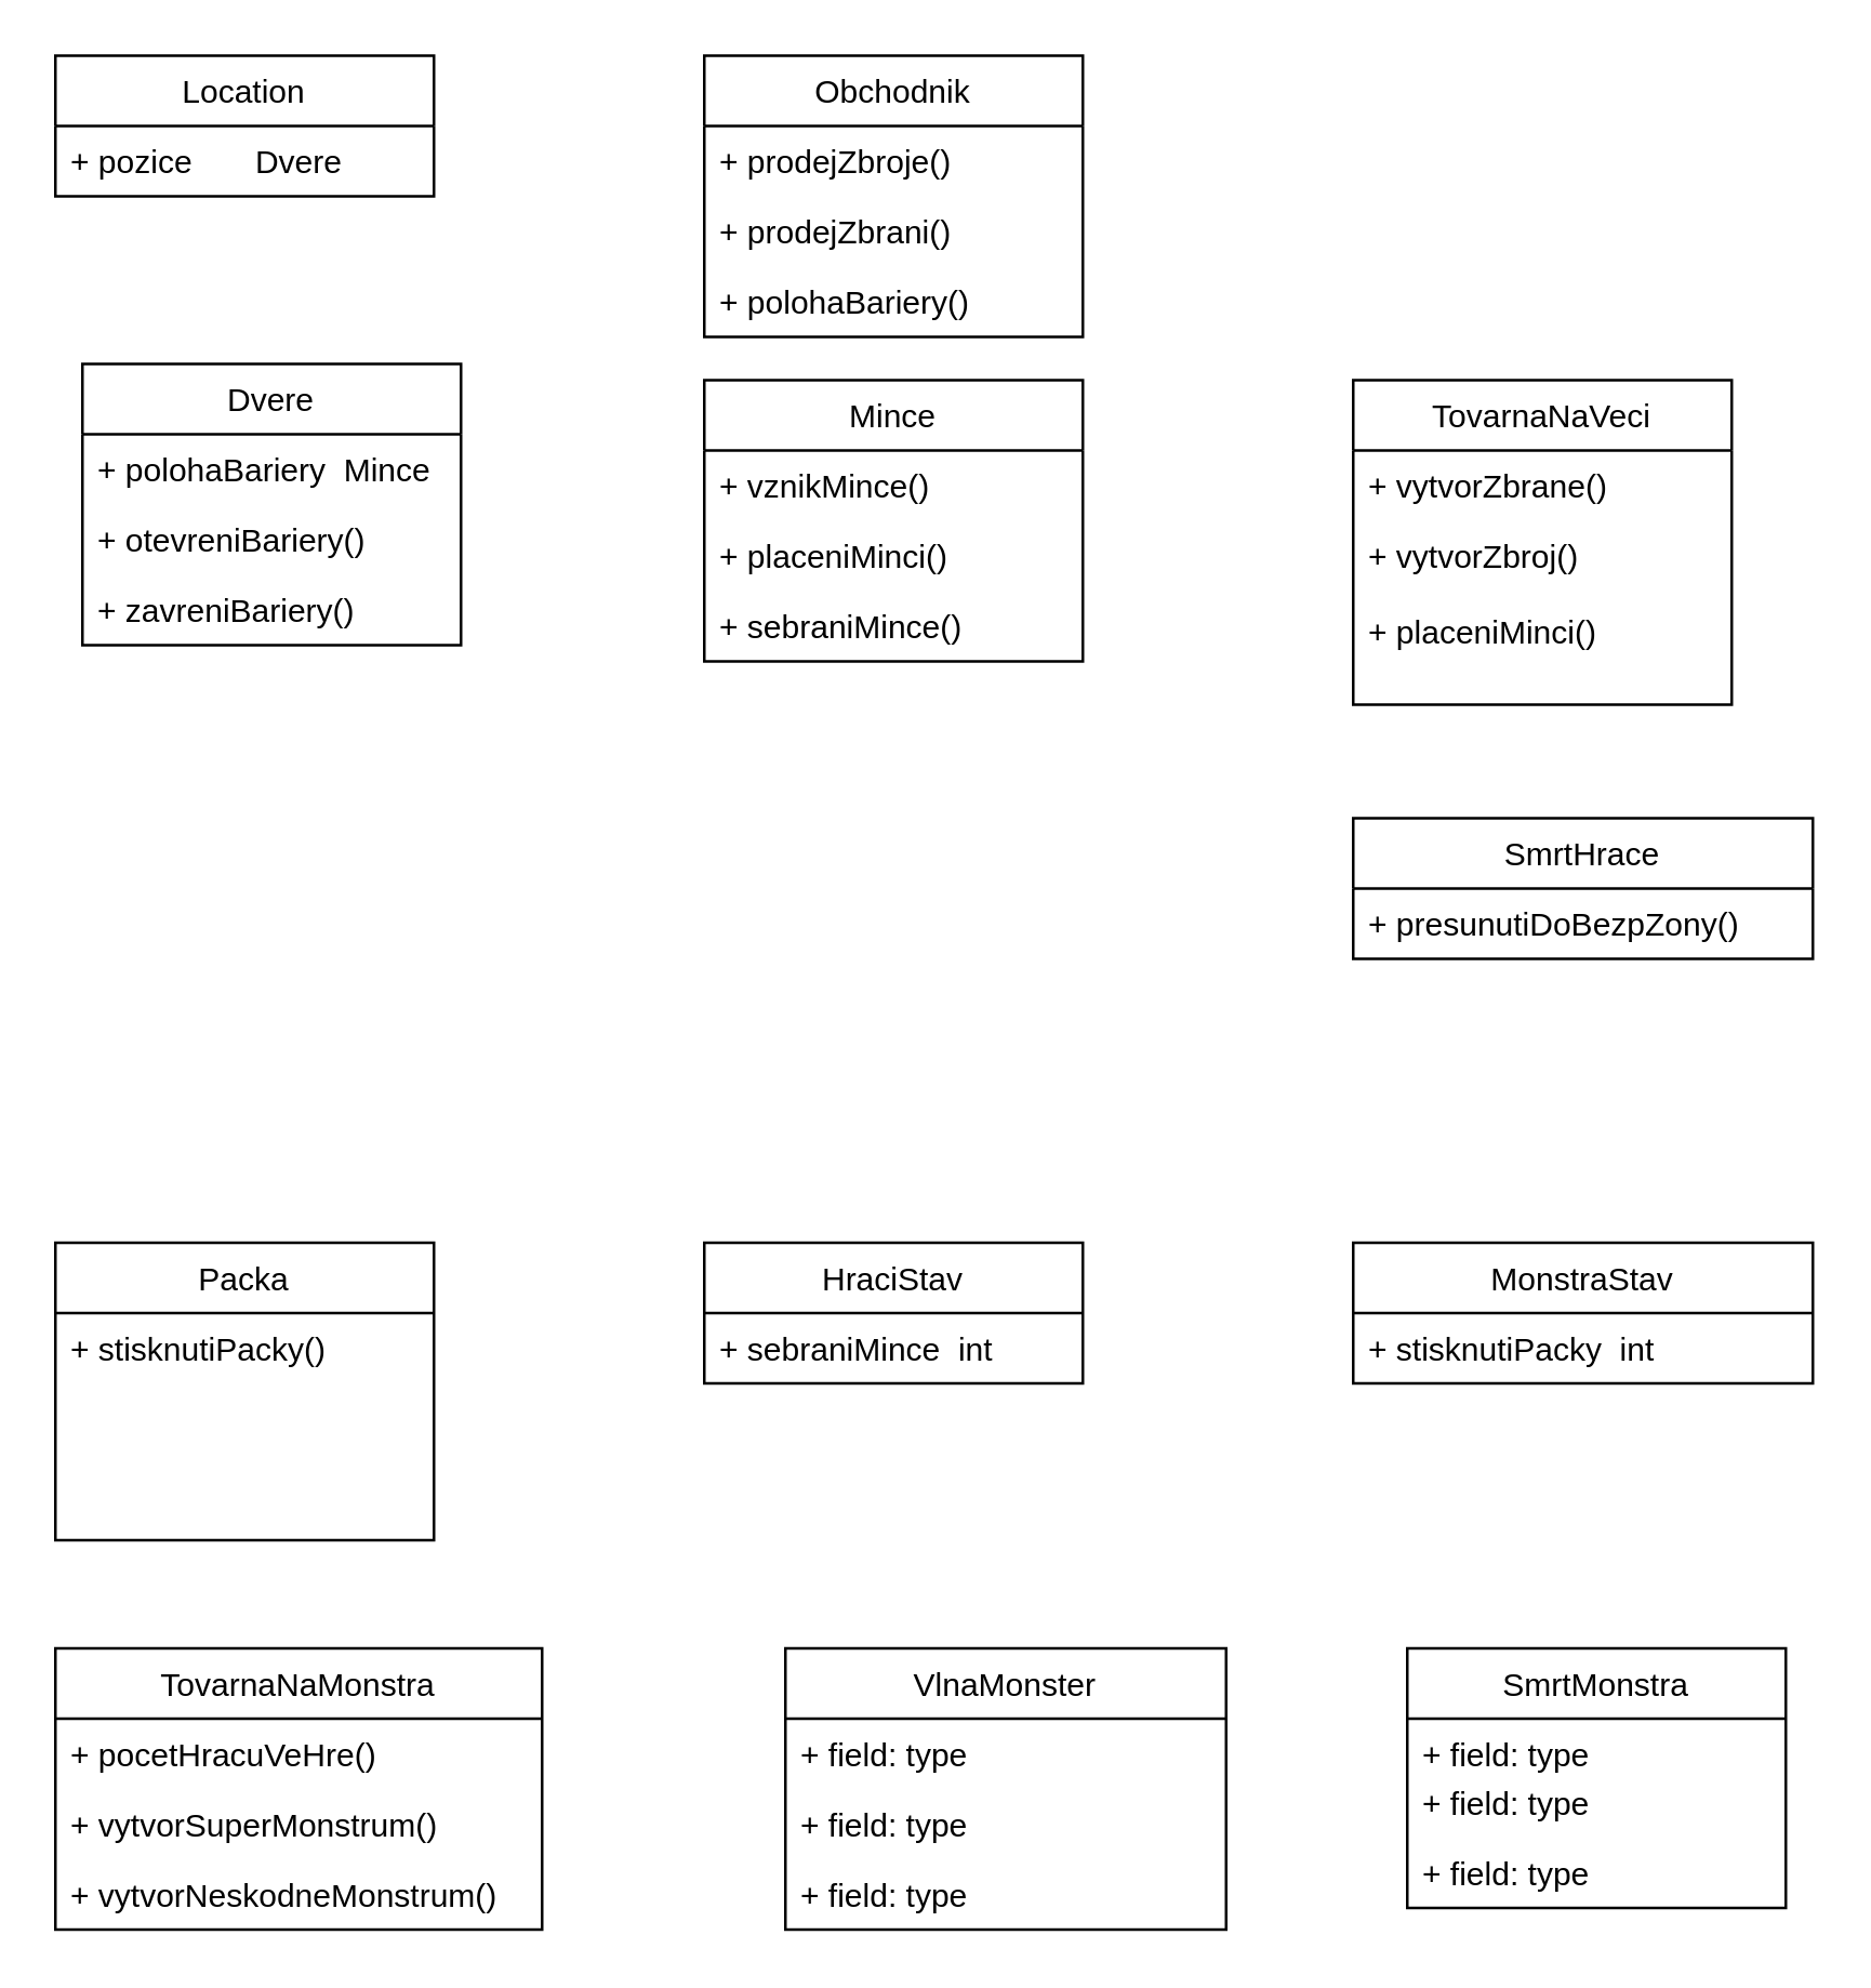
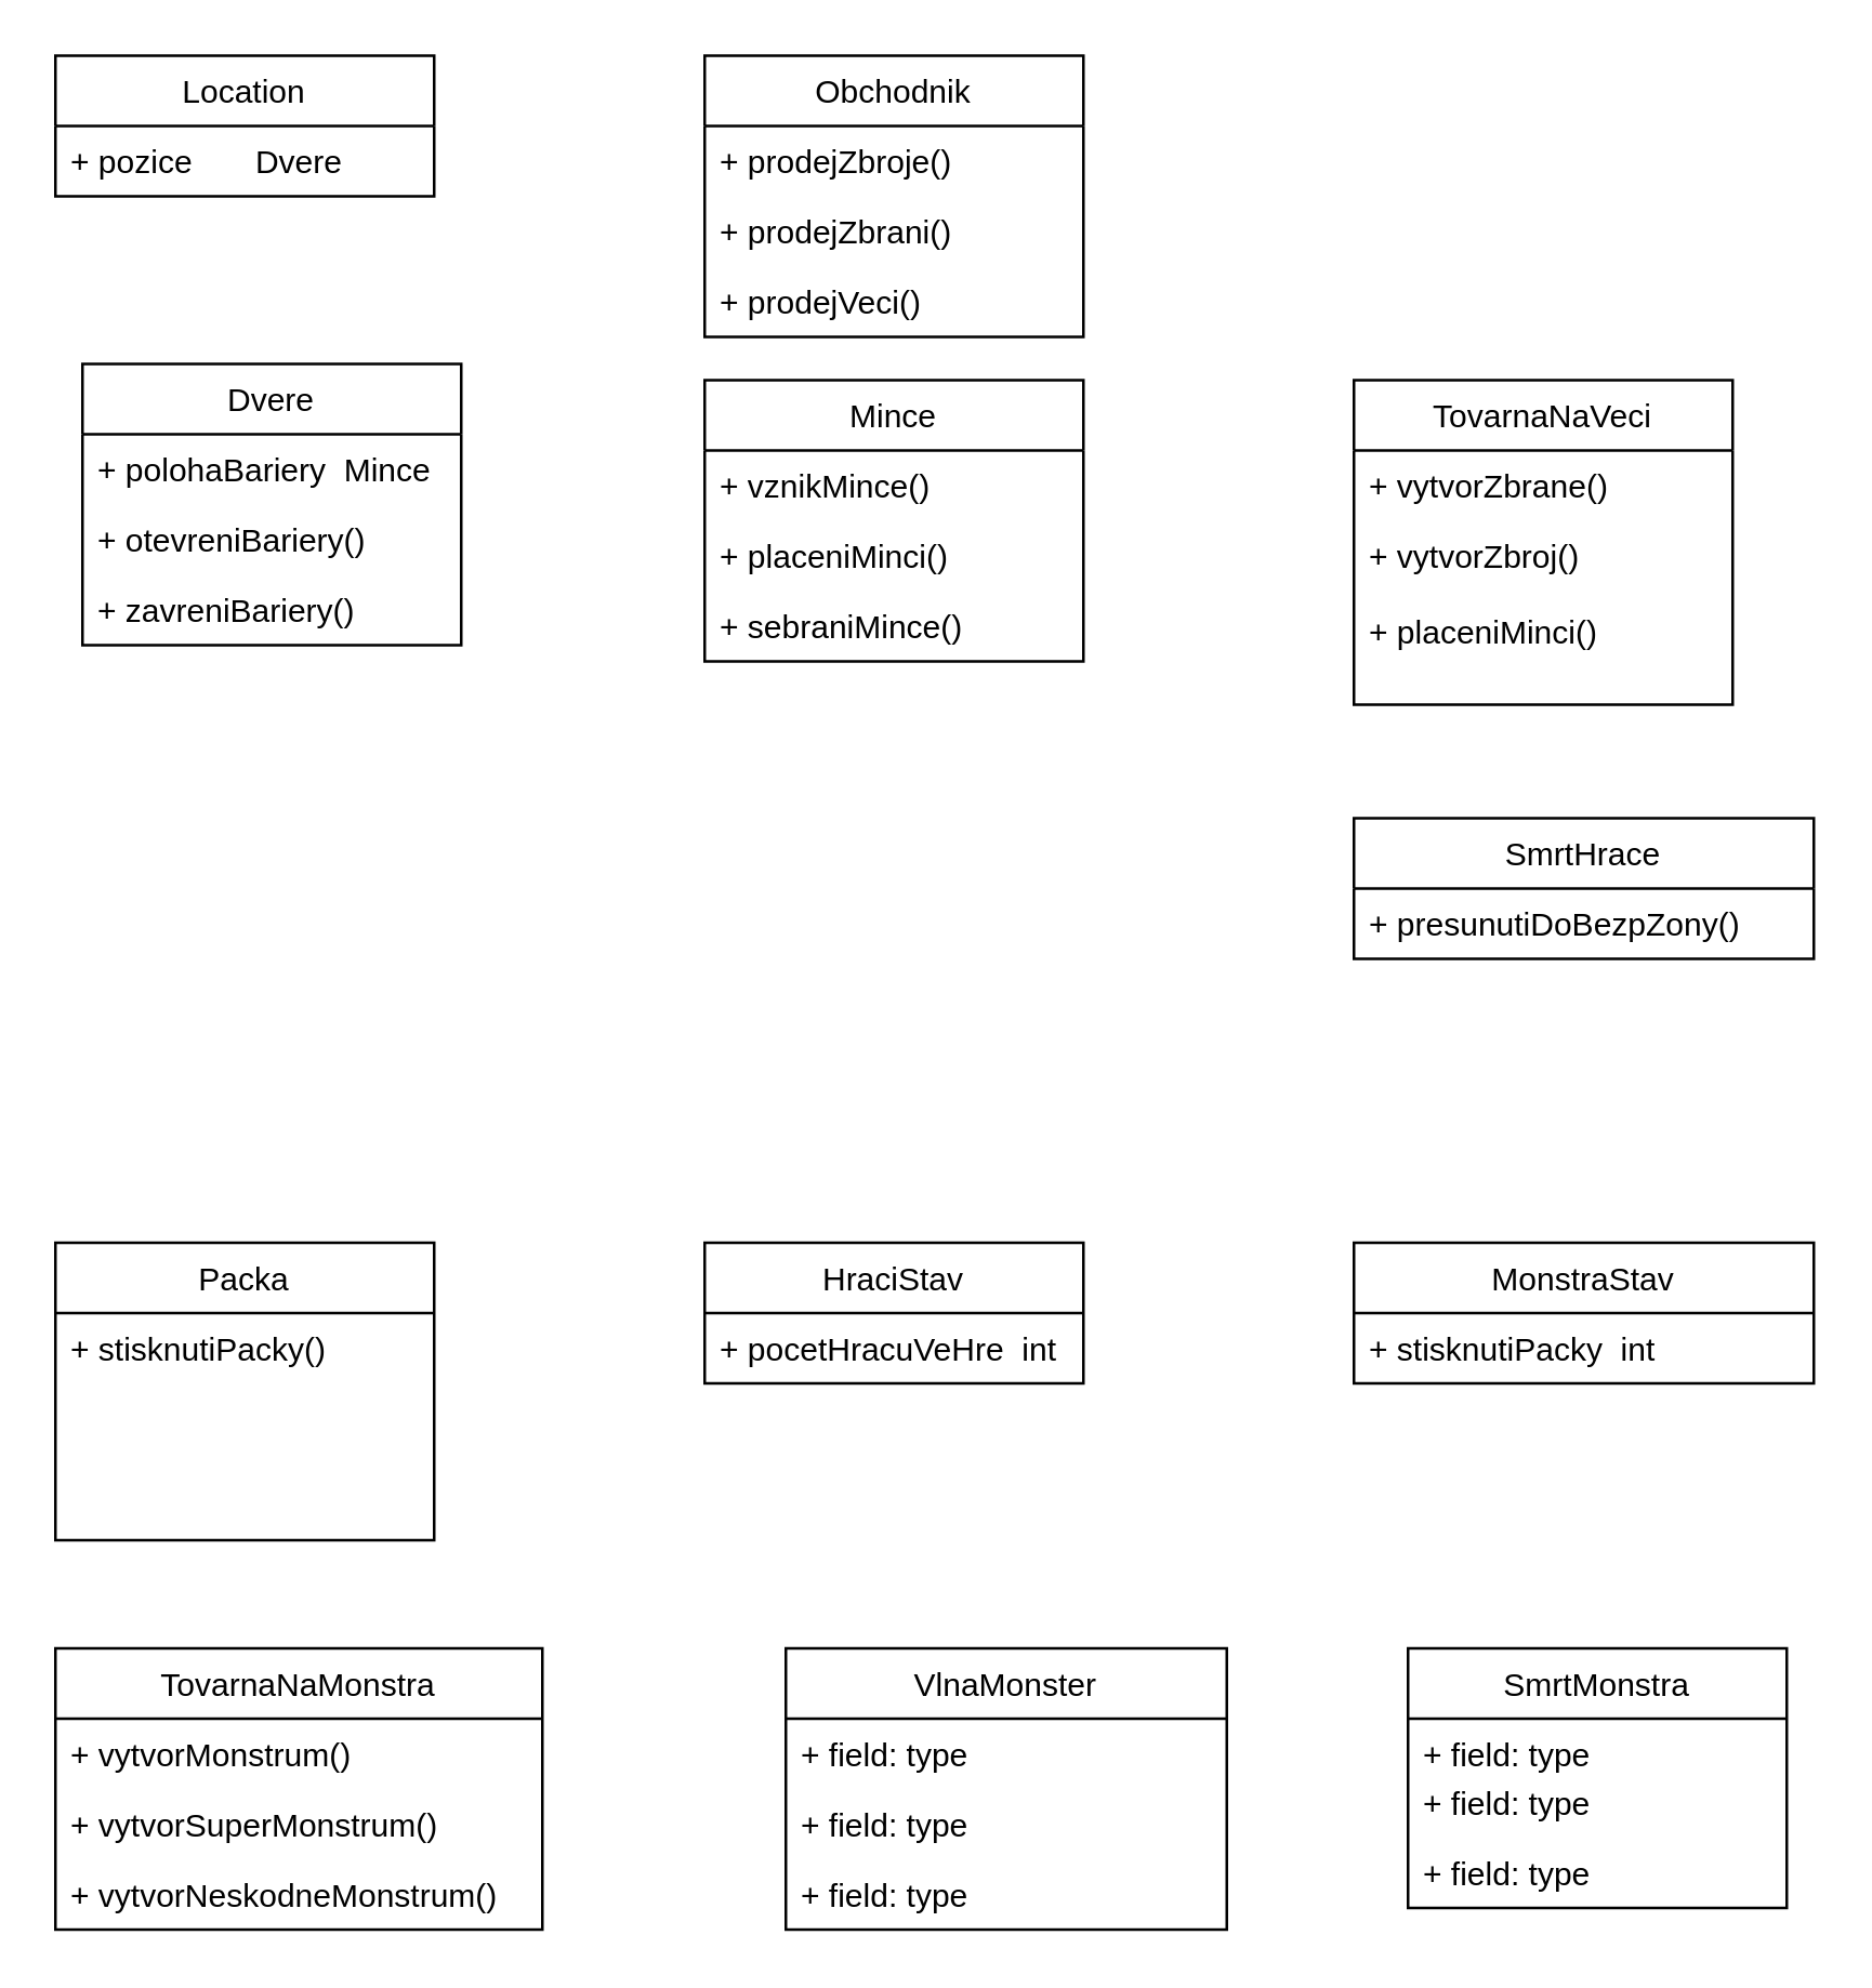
  <mxCell id="0" />
  <mxCell id="1" parent="0" />
  <mxCell id="2" value="Mince" style="swimlane;fontStyle=0;childLayout=stackLayout;horizontal=1;startSize=26;fillColor=none;horizontalStack=0;resizeParent=1;resizeParentMax=0;resizeLast=0;collapsible=1;marginBottom=0;" parent="1" vertex="1"><mxGeometry x="260" y="140" width="140" height="104" as="geometry" /></mxCell>
  <mxCell id="3" value="+ vznikMince()" style="text;strokeColor=none;fillColor=none;align=left;verticalAlign=top;spacingLeft=4;spacingRight=4;overflow=hidden;rotatable=0;points=[[0,0.5],[1,0.5]];portConstraint=eastwest;" parent="2" vertex="1"><mxGeometry y="26" width="140" height="26" as="geometry" /></mxCell>
  <mxCell id="4" value="+ placeniMinci()" style="text;strokeColor=none;fillColor=none;align=left;verticalAlign=top;spacingLeft=4;spacingRight=4;overflow=hidden;rotatable=0;points=[[0,0.5],[1,0.5]];portConstraint=eastwest;" parent="2" vertex="1"><mxGeometry y="52" width="140" height="26" as="geometry" /></mxCell>
  <mxCell id="5" value="+ sebraniMince()" style="text;strokeColor=none;fillColor=none;align=left;verticalAlign=top;spacingLeft=4;spacingRight=4;overflow=hidden;rotatable=0;points=[[0,0.5],[1,0.5]];portConstraint=eastwest;" parent="2" vertex="1"><mxGeometry y="78" width="140" height="26" as="geometry" /></mxCell>
  <mxCell id="6" value="TovarnaNaMonstra" style="swimlane;fontStyle=0;childLayout=stackLayout;horizontal=1;startSize=26;fillColor=none;horizontalStack=0;resizeParent=1;resizeParentMax=0;resizeLast=0;collapsible=1;marginBottom=0;" parent="1" vertex="1"><mxGeometry x="20" y="609" width="180" height="104" as="geometry" /></mxCell>
- <mxCell id="7" value="+ pocetHracuVeHre()&#10;" style="text;strokeColor=none;fillColor=none;align=left;verticalAlign=top;spacingLeft=4;spacingRight=4;overflow=hidden;rotatable=0;points=[[0,0.5],[1,0.5]];portConstraint=eastwest;" parent="6" vertex="1"><mxGeometry y="26" width="180" height="26" as="geometry" /></mxCell>
+ <mxCell id="7" value="+ vytvorMonstrum()&#10;" style="text;strokeColor=none;fillColor=none;align=left;verticalAlign=top;spacingLeft=4;spacingRight=4;overflow=hidden;rotatable=0;points=[[0,0.5],[1,0.5]];portConstraint=eastwest;" parent="6" vertex="1"><mxGeometry y="26" width="180" height="26" as="geometry" /></mxCell>
  <mxCell id="8" value="+ vytvorSuperMonstrum()" style="text;strokeColor=none;fillColor=none;align=left;verticalAlign=top;spacingLeft=4;spacingRight=4;overflow=hidden;rotatable=0;points=[[0,0.5],[1,0.5]];portConstraint=eastwest;" parent="6" vertex="1"><mxGeometry y="52" width="180" height="26" as="geometry" /></mxCell>
  <mxCell id="9" value="+ vytvorNeskodneMonstrum()" style="text;strokeColor=none;fillColor=none;align=left;verticalAlign=top;spacingLeft=4;spacingRight=4;overflow=hidden;rotatable=0;points=[[0,0.5],[1,0.5]];portConstraint=eastwest;" parent="6" vertex="1"><mxGeometry y="78" width="180" height="26" as="geometry" /></mxCell>
  <mxCell id="10" value="Location" style="swimlane;fontStyle=0;childLayout=stackLayout;horizontal=1;startSize=26;fillColor=none;horizontalStack=0;resizeParent=1;resizeParentMax=0;resizeLast=0;collapsible=1;marginBottom=0;" parent="1" vertex="1"><mxGeometry x="20" y="20" width="140" height="52" as="geometry" /></mxCell>
  <mxCell id="11" value="+ pozice       Dvere" style="text;strokeColor=none;fillColor=none;align=left;verticalAlign=top;spacingLeft=4;spacingRight=4;overflow=hidden;rotatable=0;points=[[0,0.5],[1,0.5]];portConstraint=eastwest;" parent="10" vertex="1"><mxGeometry y="26" width="140" height="26" as="geometry" /></mxCell>
  <mxCell id="12" value="SmrtMonstra" style="swimlane;fontStyle=0;childLayout=stackLayout;horizontal=1;startSize=26;fillColor=none;horizontalStack=0;resizeParent=1;resizeParentMax=0;resizeLast=0;collapsible=1;marginBottom=0;" parent="1" vertex="1"><mxGeometry x="520" y="609" width="140" height="96" as="geometry" /></mxCell>
  <mxCell id="13" value="+ field: type" style="text;strokeColor=none;fillColor=none;align=left;verticalAlign=top;spacingLeft=4;spacingRight=4;overflow=hidden;rotatable=0;points=[[0,0.5],[1,0.5]];portConstraint=eastwest;" parent="12" vertex="1"><mxGeometry y="26" width="140" height="18" as="geometry" /></mxCell>
  <mxCell id="14" value="+ field: type" style="text;strokeColor=none;fillColor=none;align=left;verticalAlign=top;spacingLeft=4;spacingRight=4;overflow=hidden;rotatable=0;points=[[0,0.5],[1,0.5]];portConstraint=eastwest;" parent="12" vertex="1"><mxGeometry y="44" width="140" height="26" as="geometry" /></mxCell>
  <mxCell id="15" value="+ field: type" style="text;strokeColor=none;fillColor=none;align=left;verticalAlign=top;spacingLeft=4;spacingRight=4;overflow=hidden;rotatable=0;points=[[0,0.5],[1,0.5]];portConstraint=eastwest;" parent="12" vertex="1"><mxGeometry y="70" width="140" height="26" as="geometry" /></mxCell>
  <mxCell id="16" value="TovarnaNaVeci" style="swimlane;fontStyle=0;childLayout=stackLayout;horizontal=1;startSize=26;fillColor=none;horizontalStack=0;resizeParent=1;resizeParentMax=0;resizeLast=0;collapsible=1;marginBottom=0;" parent="1" vertex="1"><mxGeometry x="500" y="140" width="140" height="120" as="geometry" /></mxCell>
  <mxCell id="17" value="+ vytvorZbrane()" style="text;strokeColor=none;fillColor=none;align=left;verticalAlign=top;spacingLeft=4;spacingRight=4;overflow=hidden;rotatable=0;points=[[0,0.5],[1,0.5]];portConstraint=eastwest;" parent="16" vertex="1"><mxGeometry y="26" width="140" height="26" as="geometry" /></mxCell>
  <mxCell id="18" value="+ vytvorZbroj()&#10;&#10;+ placeniMinci()" style="text;strokeColor=none;fillColor=none;align=left;verticalAlign=top;spacingLeft=4;spacingRight=4;overflow=hidden;rotatable=0;points=[[0,0.5],[1,0.5]];portConstraint=eastwest;" parent="16" vertex="1"><mxGeometry y="52" width="140" height="68" as="geometry" /></mxCell>
  <mxCell id="19" value="Obchodnik" style="swimlane;fontStyle=0;childLayout=stackLayout;horizontal=1;startSize=26;fillColor=none;horizontalStack=0;resizeParent=1;resizeParentMax=0;resizeLast=0;collapsible=1;marginBottom=0;" parent="1" vertex="1"><mxGeometry x="260" y="20" width="140" height="104" as="geometry" /></mxCell>
  <mxCell id="20" value="+ prodejZbroje()" style="text;strokeColor=none;fillColor=none;align=left;verticalAlign=top;spacingLeft=4;spacingRight=4;overflow=hidden;rotatable=0;points=[[0,0.5],[1,0.5]];portConstraint=eastwest;" parent="19" vertex="1"><mxGeometry y="26" width="140" height="26" as="geometry" /></mxCell>
  <mxCell id="21" value="+ prodejZbrani()" style="text;strokeColor=none;fillColor=none;align=left;verticalAlign=top;spacingLeft=4;spacingRight=4;overflow=hidden;rotatable=0;points=[[0,0.5],[1,0.5]];portConstraint=eastwest;" parent="19" vertex="1"><mxGeometry y="52" width="140" height="26" as="geometry" /></mxCell>
- <mxCell id="22" value="+ polohaBariery()" style="text;strokeColor=none;fillColor=none;align=left;verticalAlign=top;spacingLeft=4;spacingRight=4;overflow=hidden;rotatable=0;points=[[0,0.5],[1,0.5]];portConstraint=eastwest;" parent="19" vertex="1"><mxGeometry y="78" width="140" height="26" as="geometry" /></mxCell>
+ <mxCell id="22" value="+ prodejVeci()" style="text;strokeColor=none;fillColor=none;align=left;verticalAlign=top;spacingLeft=4;spacingRight=4;overflow=hidden;rotatable=0;points=[[0,0.5],[1,0.5]];portConstraint=eastwest;" parent="19" vertex="1"><mxGeometry y="78" width="140" height="26" as="geometry" /></mxCell>
  <mxCell id="23" value="VlnaMonster" style="swimlane;fontStyle=0;childLayout=stackLayout;horizontal=1;startSize=26;fillColor=none;horizontalStack=0;resizeParent=1;resizeParentMax=0;resizeLast=0;collapsible=1;marginBottom=0;" parent="1" vertex="1"><mxGeometry x="290" y="609" width="163" height="104" as="geometry" /></mxCell>
  <mxCell id="24" value="+ field: type" style="text;strokeColor=none;fillColor=none;align=left;verticalAlign=top;spacingLeft=4;spacingRight=4;overflow=hidden;rotatable=0;points=[[0,0.5],[1,0.5]];portConstraint=eastwest;" parent="23" vertex="1"><mxGeometry y="26" width="163" height="26" as="geometry" /></mxCell>
  <mxCell id="25" value="+ field: type" style="text;strokeColor=none;fillColor=none;align=left;verticalAlign=top;spacingLeft=4;spacingRight=4;overflow=hidden;rotatable=0;points=[[0,0.5],[1,0.5]];portConstraint=eastwest;" parent="23" vertex="1"><mxGeometry y="52" width="163" height="26" as="geometry" /></mxCell>
  <mxCell id="26" value="+ field: type" style="text;strokeColor=none;fillColor=none;align=left;verticalAlign=top;spacingLeft=4;spacingRight=4;overflow=hidden;rotatable=0;points=[[0,0.5],[1,0.5]];portConstraint=eastwest;" parent="23" vertex="1"><mxGeometry y="78" width="163" height="26" as="geometry" /></mxCell>
  <mxCell id="27" value="SmrtHrace" style="swimlane;fontStyle=0;childLayout=stackLayout;horizontal=1;startSize=26;fillColor=none;horizontalStack=0;resizeParent=1;resizeParentMax=0;resizeLast=0;collapsible=1;marginBottom=0;" parent="1" vertex="1"><mxGeometry x="500" y="302" width="170" height="52" as="geometry" /></mxCell>
  <mxCell id="28" value="+ presunutiDoBezpZony()" style="text;strokeColor=none;fillColor=none;align=left;verticalAlign=top;spacingLeft=4;spacingRight=4;overflow=hidden;rotatable=0;points=[[0,0.5],[1,0.5]];portConstraint=eastwest;" parent="27" vertex="1"><mxGeometry y="26" width="170" height="26" as="geometry" /></mxCell>
  <mxCell id="29" value="Packa" style="swimlane;fontStyle=0;childLayout=stackLayout;horizontal=1;startSize=26;fillColor=none;horizontalStack=0;resizeParent=1;resizeParentMax=0;resizeLast=0;collapsible=1;marginBottom=0;" parent="1" vertex="1"><mxGeometry x="20" y="459" width="140" height="110" as="geometry" /></mxCell>
  <mxCell id="30" value="+ stisknutiPacky()&#10;" style="text;strokeColor=none;fillColor=none;align=left;verticalAlign=top;spacingLeft=4;spacingRight=4;overflow=hidden;rotatable=0;points=[[0,0.5],[1,0.5]];portConstraint=eastwest;" parent="29" vertex="1"><mxGeometry y="26" width="140" height="84" as="geometry" /></mxCell>
  <mxCell id="31" value="HraciStav" style="swimlane;fontStyle=0;childLayout=stackLayout;horizontal=1;startSize=26;fillColor=none;horizontalStack=0;resizeParent=1;resizeParentMax=0;resizeLast=0;collapsible=1;marginBottom=0;" parent="1" vertex="1"><mxGeometry x="260" y="459" width="140" height="52" as="geometry" /></mxCell>
- <mxCell id="32" value="+ sebraniMince  int" style="text;strokeColor=none;fillColor=none;align=left;verticalAlign=top;spacingLeft=4;spacingRight=4;overflow=hidden;rotatable=0;points=[[0,0.5],[1,0.5]];portConstraint=eastwest;" parent="31" vertex="1"><mxGeometry y="26" width="140" height="26" as="geometry" /></mxCell>
+ <mxCell id="32" value="+ pocetHracuVeHre  int" style="text;strokeColor=none;fillColor=none;align=left;verticalAlign=top;spacingLeft=4;spacingRight=4;overflow=hidden;rotatable=0;points=[[0,0.5],[1,0.5]];portConstraint=eastwest;" parent="31" vertex="1"><mxGeometry y="26" width="140" height="26" as="geometry" /></mxCell>
  <mxCell id="33" value="MonstraStav" style="swimlane;fontStyle=0;childLayout=stackLayout;horizontal=1;startSize=26;fillColor=none;horizontalStack=0;resizeParent=1;resizeParentMax=0;resizeLast=0;collapsible=1;marginBottom=0;" parent="1" vertex="1"><mxGeometry x="500" y="459" width="170" height="52" as="geometry" /></mxCell>
  <mxCell id="34" value="+ stisknutiPacky  int" style="text;strokeColor=none;fillColor=none;align=left;verticalAlign=top;spacingLeft=4;spacingRight=4;overflow=hidden;rotatable=0;points=[[0,0.5],[1,0.5]];portConstraint=eastwest;" parent="33" vertex="1"><mxGeometry y="26" width="170" height="26" as="geometry" /></mxCell>
  <mxCell id="35" value="Dvere" style="swimlane;fontStyle=0;childLayout=stackLayout;horizontal=1;startSize=26;fillColor=none;horizontalStack=0;resizeParent=1;resizeParentMax=0;resizeLast=0;collapsible=1;marginBottom=0;" parent="1" vertex="1"><mxGeometry x="30" y="134" width="140" height="104" as="geometry" /></mxCell>
  <mxCell id="36" value="+ polohaBariery  Mince" style="text;strokeColor=none;fillColor=none;align=left;verticalAlign=top;spacingLeft=4;spacingRight=4;overflow=hidden;rotatable=0;points=[[0,0.5],[1,0.5]];portConstraint=eastwest;" parent="35" vertex="1"><mxGeometry y="26" width="140" height="26" as="geometry" /></mxCell>
  <mxCell id="37" value="+ otevreniBariery()" style="text;strokeColor=none;fillColor=none;align=left;verticalAlign=top;spacingLeft=4;spacingRight=4;overflow=hidden;rotatable=0;points=[[0,0.5],[1,0.5]];portConstraint=eastwest;" parent="35" vertex="1"><mxGeometry y="52" width="140" height="26" as="geometry" /></mxCell>
  <mxCell id="38" value="+ zavreniBariery()" style="text;strokeColor=none;fillColor=none;align=left;verticalAlign=top;spacingLeft=4;spacingRight=4;overflow=hidden;rotatable=0;points=[[0,0.5],[1,0.5]];portConstraint=eastwest;" parent="35" vertex="1"><mxGeometry y="78" width="140" height="26" as="geometry" /></mxCell>
